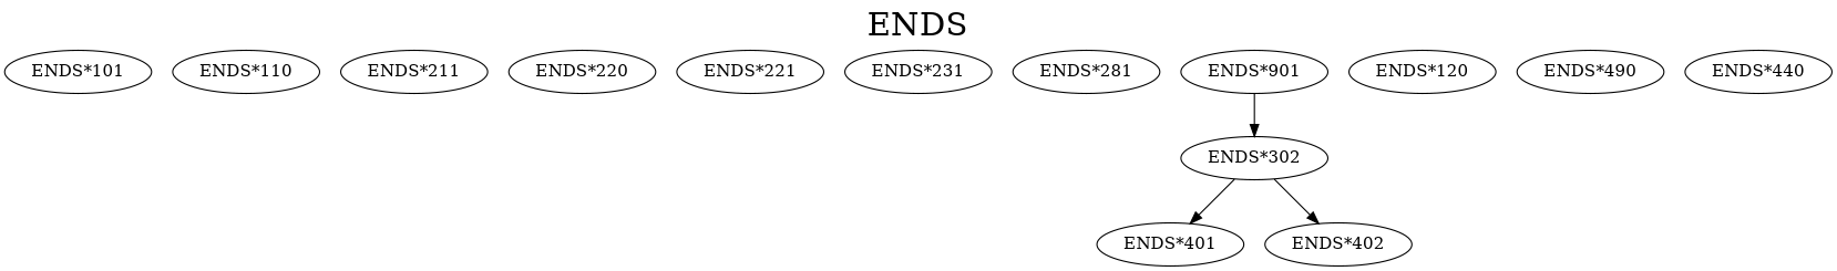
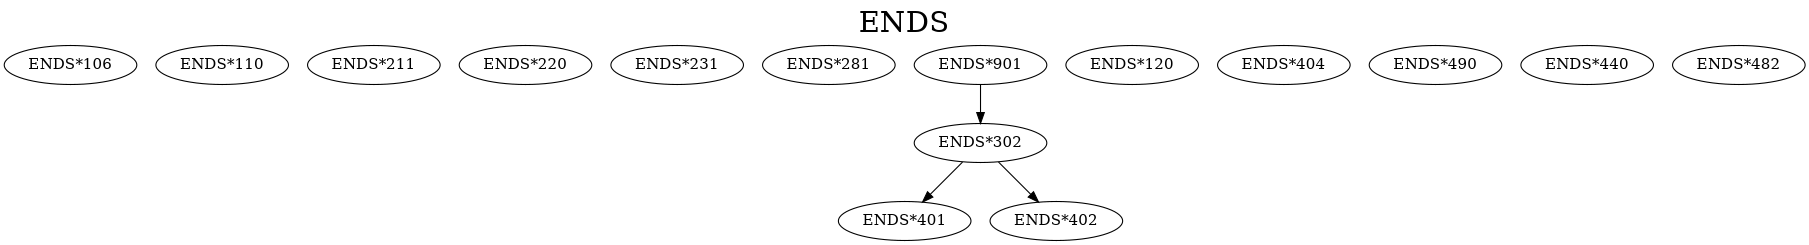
  digraph {
    fontsize=27
    label=ENDS
    labelloc=t
    edge [style=solid]
-   "ENDS*101"
+   "ENDS*101" [label="ENDS*106"]
    "ENDS*110"
    "ENDS*211"
    "ENDS*220"
-   "ENDS*221"
    "ENDS*231"
    "ENDS*281"
    n8 [label="ENDS*901"]
    "ENDS*302"
    "ENDS*401"
    "ENDS*402"
    n12 [label="ENDS*120"]
+   "ENDS*404"
    n14 [label="ENDS*490"]
    "ENDS*440"
+   "ENDS*482"
    n8 -> "ENDS*302"
    "ENDS*302" -> "ENDS*401"
    "ENDS*302" -> "ENDS*402"
  }
